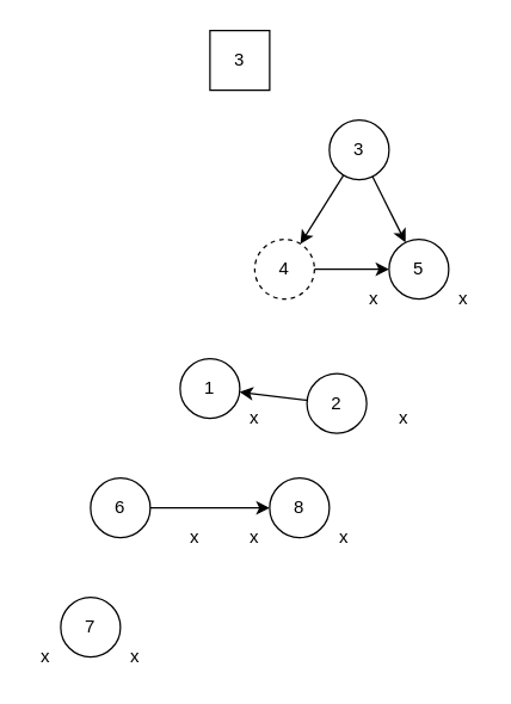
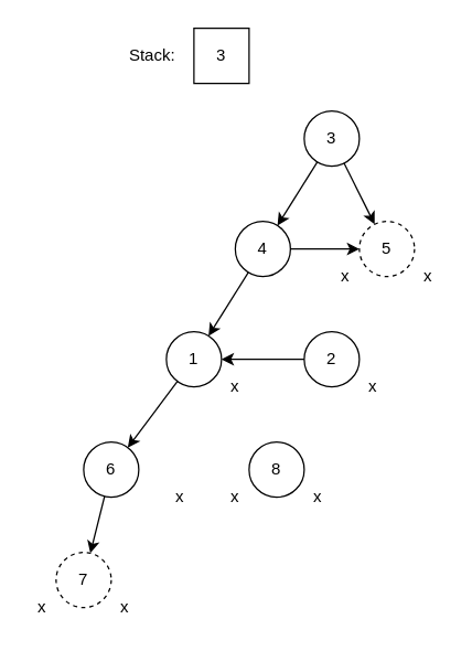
  <mxCell id="0" />
  <mxCell id="1" parent="0" />
  <mxCell id="2" value="3" style="ellipse;whiteSpace=wrap;html=1;aspect=fixed;fillColor=none;" parent="1" vertex="1"><mxGeometry x="220" y="80" width="40" height="40" as="geometry" /></mxCell>
- <mxCell id="4" value="4" style="ellipse;whiteSpace=wrap;html=1;aspect=fixed;fillColor=none;dashed=1;" parent="1" vertex="1"><mxGeometry x="170" y="160" width="40" height="40" as="geometry" /></mxCell>
+ <mxCell id="3" style="rounded=0;orthogonalLoop=1;jettySize=auto;html=1;" parent="1" source="4" target="6" edge="1"><mxGeometry relative="1" as="geometry" /></mxCell>
+ <mxCell id="4" value="4" style="ellipse;whiteSpace=wrap;html=1;aspect=fixed;fillColor=none;" parent="1" vertex="1"><mxGeometry x="170" y="160" width="40" height="40" as="geometry" /></mxCell>
  <mxCell id="5" value="" style="endArrow=classic;html=1;rounded=0;" parent="1" source="2" target="4" edge="1"><mxGeometry width="50" height="50" relative="1" as="geometry"><mxPoint x="370" y="380" as="sourcePoint" /><mxPoint x="420" y="330" as="targetPoint" /></mxGeometry></mxCell>
  <mxCell id="6" value="1" style="ellipse;whiteSpace=wrap;html=1;aspect=fixed;fillColor=none;" parent="1" vertex="1"><mxGeometry x="120" y="240" width="40" height="40" as="geometry" /></mxCell>
  <mxCell id="7" value="x" style="text;html=1;align=center;verticalAlign=middle;whiteSpace=wrap;rounded=0;" parent="1" vertex="1"><mxGeometry x="80" y="430" width="20" height="20" as="geometry" /></mxCell>
  <mxCell id="8" value="" style="shape=table;startSize=0;container=1;collapsible=0;childLayout=tableLayout;fillColor=none;" parent="1" vertex="1"><mxGeometry x="140" y="20" width="40" height="40" as="geometry" /></mxCell>
  <mxCell id="9" value="" style="shape=tableRow;horizontal=0;startSize=0;swimlaneHead=0;swimlaneBody=0;strokeColor=inherit;top=0;left=0;bottom=0;right=0;collapsible=0;dropTarget=0;fillColor=none;points=[[0,0.5],[1,0.5]];portConstraint=eastwest;" parent="8" vertex="1"><mxGeometry width="40" height="40" as="geometry" /></mxCell>
  <mxCell id="10" value="3" style="shape=partialRectangle;html=1;whiteSpace=wrap;connectable=0;strokeColor=inherit;overflow=hidden;fillColor=none;top=0;left=0;bottom=0;right=0;pointerEvents=1;" parent="9" vertex="1"><mxGeometry width="40" height="40" as="geometry"><mxRectangle width="40" height="40" as="alternateBounds" /></mxGeometry></mxCell>
+ <mxCell id="11" value="Stack:" style="text;html=1;align=center;verticalAlign=middle;whiteSpace=wrap;rounded=0;" parent="1" vertex="1"><mxGeometry x="80" y="20" width="60" height="40" as="geometry" /></mxCell>
  <mxCell id="12" value="6" style="ellipse;whiteSpace=wrap;html=1;aspect=fixed;fillColor=none;" parent="1" vertex="1"><mxGeometry x="60" y="320" width="40" height="40" as="geometry" /></mxCell>
- <mxCell id="14" value="7" style="ellipse;whiteSpace=wrap;html=1;aspect=fixed;fillColor=none;" parent="1" vertex="1"><mxGeometry x="40" y="400" width="40" height="40" as="geometry" /></mxCell>
- <mxCell id="15" style="rounded=0;orthogonalLoop=1;jettySize=auto;html=1;" parent="1" source="12" target="21" edge="1"><mxGeometry relative="1" as="geometry"><mxPoint x="181" y="208" as="sourcePoint" /><mxPoint x="159" y="252" as="targetPoint" /></mxGeometry></mxCell>
+ <mxCell id="13" style="rounded=0;orthogonalLoop=1;jettySize=auto;html=1;" parent="1" source="6" target="12" edge="1"><mxGeometry relative="1" as="geometry"><mxPoint x="180" y="320" as="sourcePoint" /><mxPoint x="151" y="253" as="targetPoint" /></mxGeometry></mxCell>
+ <mxCell id="14" value="7" style="ellipse;whiteSpace=wrap;html=1;aspect=fixed;fillColor=none;dashed=1;" parent="1" vertex="1"><mxGeometry x="40" y="400" width="40" height="40" as="geometry" /></mxCell>
+ <mxCell id="15" style="rounded=0;orthogonalLoop=1;jettySize=auto;html=1;" parent="1" source="12" target="14" edge="1"><mxGeometry relative="1" as="geometry"><mxPoint x="181" y="208" as="sourcePoint" /><mxPoint x="159" y="252" as="targetPoint" /></mxGeometry></mxCell>
  <mxCell id="16" value="x" style="text;html=1;align=center;verticalAlign=middle;whiteSpace=wrap;rounded=0;" parent="1" vertex="1"><mxGeometry x="20" y="430" width="20" height="20" as="geometry" /></mxCell>
  <mxCell id="17" value="x" style="text;html=1;align=center;verticalAlign=middle;whiteSpace=wrap;rounded=0;" parent="1" vertex="1"><mxGeometry x="120" y="350" width="20" height="20" as="geometry" /></mxCell>
  <mxCell id="18" value="x" style="text;html=1;align=center;verticalAlign=middle;whiteSpace=wrap;rounded=0;" parent="1" vertex="1"><mxGeometry x="160" y="270" width="20" height="20" as="geometry" /></mxCell>
- <mxCell id="19" value="2" style="ellipse;whiteSpace=wrap;html=1;aspect=fixed;fillColor=none;" parent="1" vertex="1"><mxGeometry x="205" y="250" width="40" height="40" as="geometry" /></mxCell>
+ <mxCell id="19" value="2" style="ellipse;whiteSpace=wrap;html=1;aspect=fixed;fillColor=none;" parent="1" vertex="1"><mxGeometry x="220" y="240" width="40" height="40" as="geometry" /></mxCell>
  <mxCell id="20" value="" style="endArrow=classic;html=1;rounded=0;" parent="1" source="4" target="27" edge="1"><mxGeometry width="50" height="50" relative="1" as="geometry"><mxPoint x="221" y="128" as="sourcePoint" /><mxPoint x="199" y="172" as="targetPoint" /></mxGeometry></mxCell>
  <mxCell id="21" value="8" style="ellipse;whiteSpace=wrap;html=1;aspect=fixed;fillColor=none;" parent="1" vertex="1"><mxGeometry x="180" y="320" width="40" height="40" as="geometry" /></mxCell>
  <mxCell id="22" value="" style="endArrow=classic;html=1;rounded=0;" parent="1" source="19" target="6" edge="1"><mxGeometry width="50" height="50" relative="1" as="geometry"><mxPoint x="219" y="208" as="sourcePoint" /><mxPoint x="241" y="252" as="targetPoint" /></mxGeometry></mxCell>
  <mxCell id="23" value="x" style="text;html=1;align=center;verticalAlign=middle;whiteSpace=wrap;rounded=0;" parent="1" vertex="1"><mxGeometry x="160" y="350" width="20" height="20" as="geometry" /></mxCell>
  <mxCell id="24" value="x" style="text;html=1;align=center;verticalAlign=middle;whiteSpace=wrap;rounded=0;" parent="1" vertex="1"><mxGeometry x="220" y="350" width="20" height="20" as="geometry" /></mxCell>
  <mxCell id="25" value="x" style="text;html=1;align=center;verticalAlign=middle;whiteSpace=wrap;rounded=0;" parent="1" vertex="1"><mxGeometry x="260" y="270" width="20" height="20" as="geometry" /></mxCell>
  <mxCell id="26" value="x" style="text;html=1;align=center;verticalAlign=middle;whiteSpace=wrap;rounded=0;" parent="1" vertex="1"><mxGeometry x="240" y="190" width="20" height="20" as="geometry" /></mxCell>
- <mxCell id="27" value="5" style="ellipse;whiteSpace=wrap;html=1;aspect=fixed;fillColor=none;" vertex="1" parent="1"><mxGeometry x="260" y="160" width="40" height="40" as="geometry" /></mxCell>
+ <mxCell id="27" value="5" style="ellipse;whiteSpace=wrap;html=1;aspect=fixed;fillColor=none;dashed=1;" vertex="1" parent="1"><mxGeometry x="260" y="160" width="40" height="40" as="geometry" /></mxCell>
  <mxCell id="28" value="x" style="text;html=1;align=center;verticalAlign=middle;whiteSpace=wrap;rounded=0;" vertex="1" parent="1"><mxGeometry x="300" y="190" width="20" height="20" as="geometry" /></mxCell>
  <mxCell id="29" value="" style="endArrow=classic;html=1;rounded=0;" edge="1" parent="1" source="2" target="27"><mxGeometry width="50" height="50" relative="1" as="geometry"><mxPoint x="231" y="128" as="sourcePoint" /><mxPoint x="209" y="172" as="targetPoint" /></mxGeometry></mxCell>
